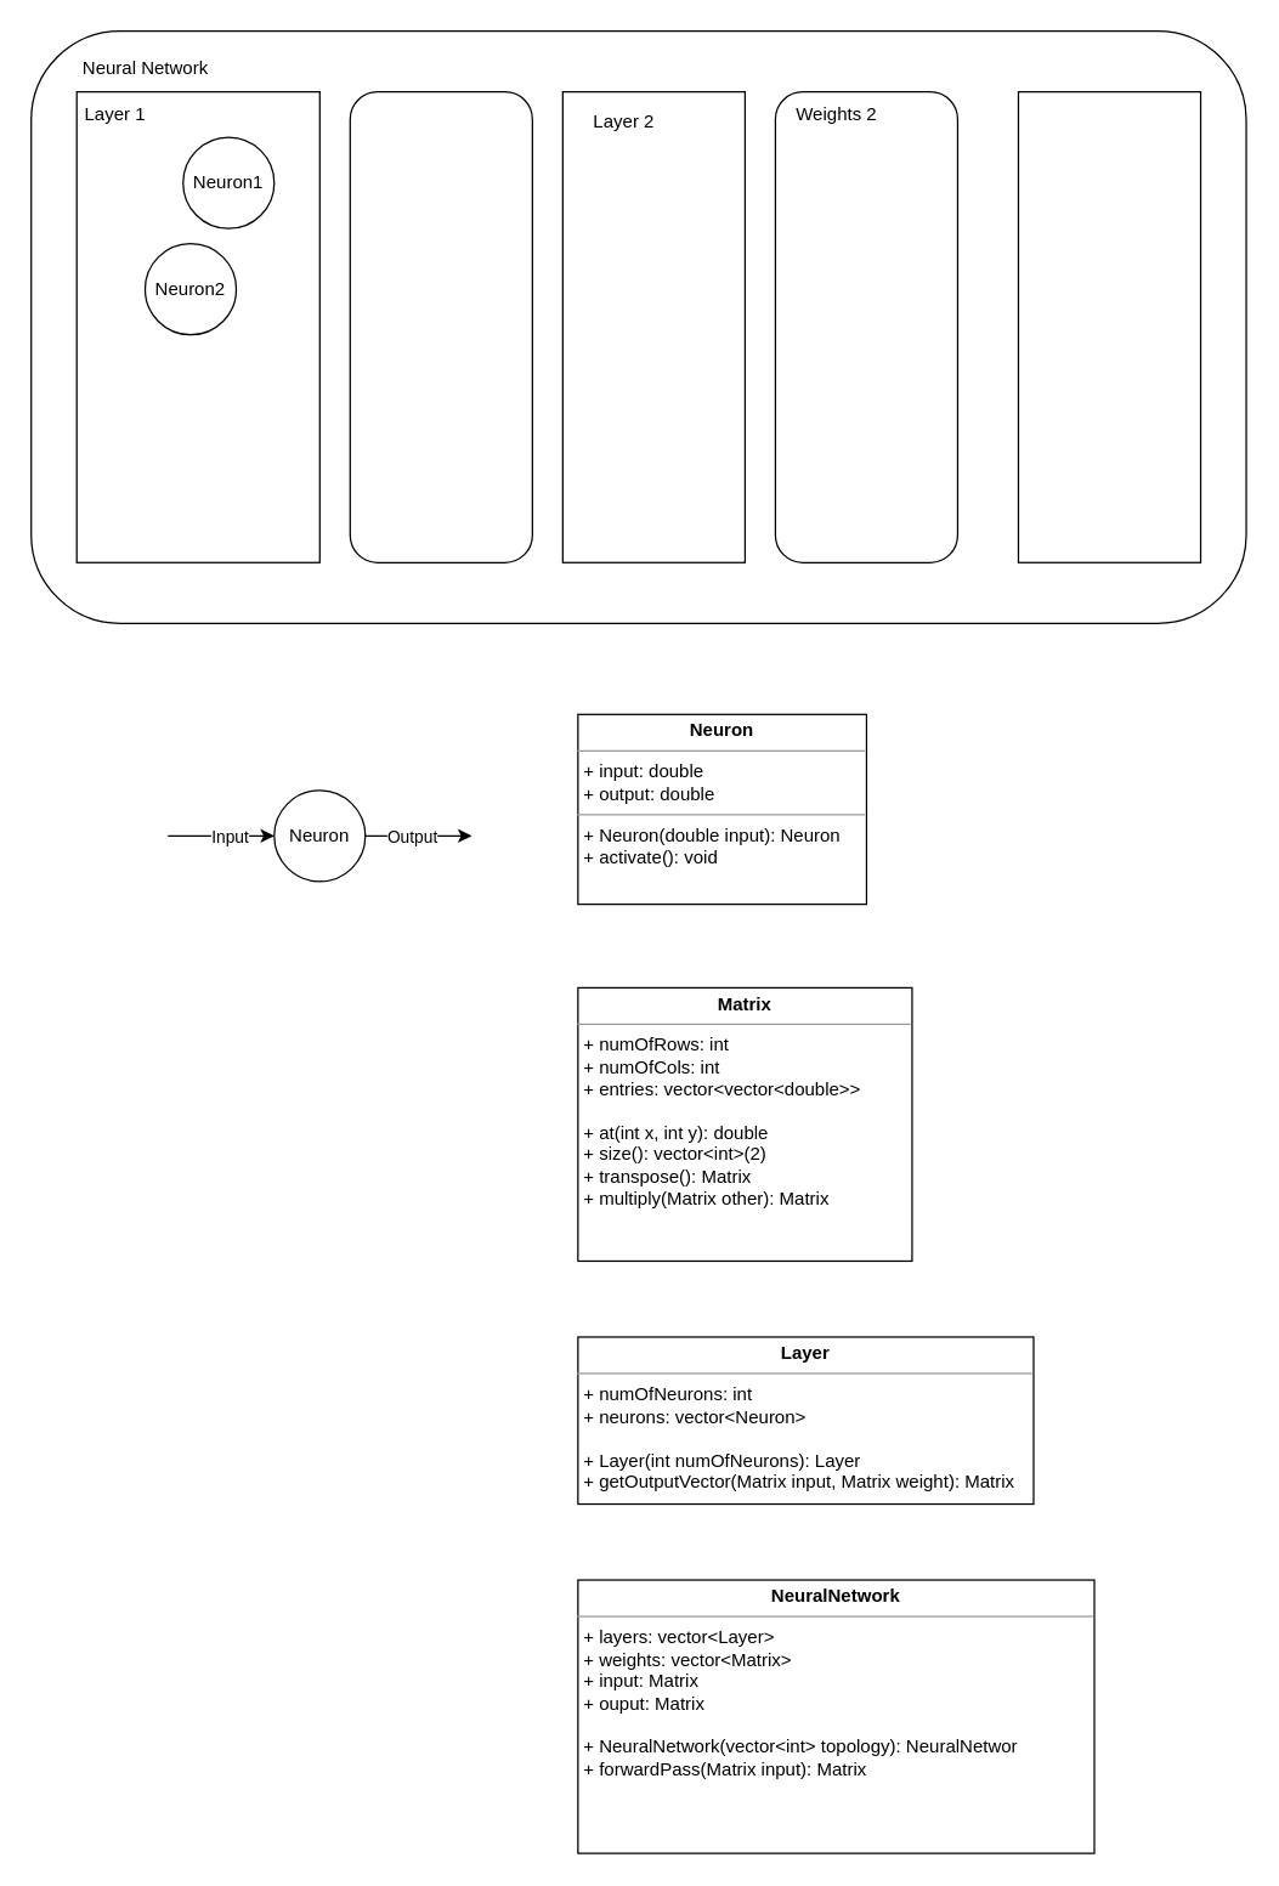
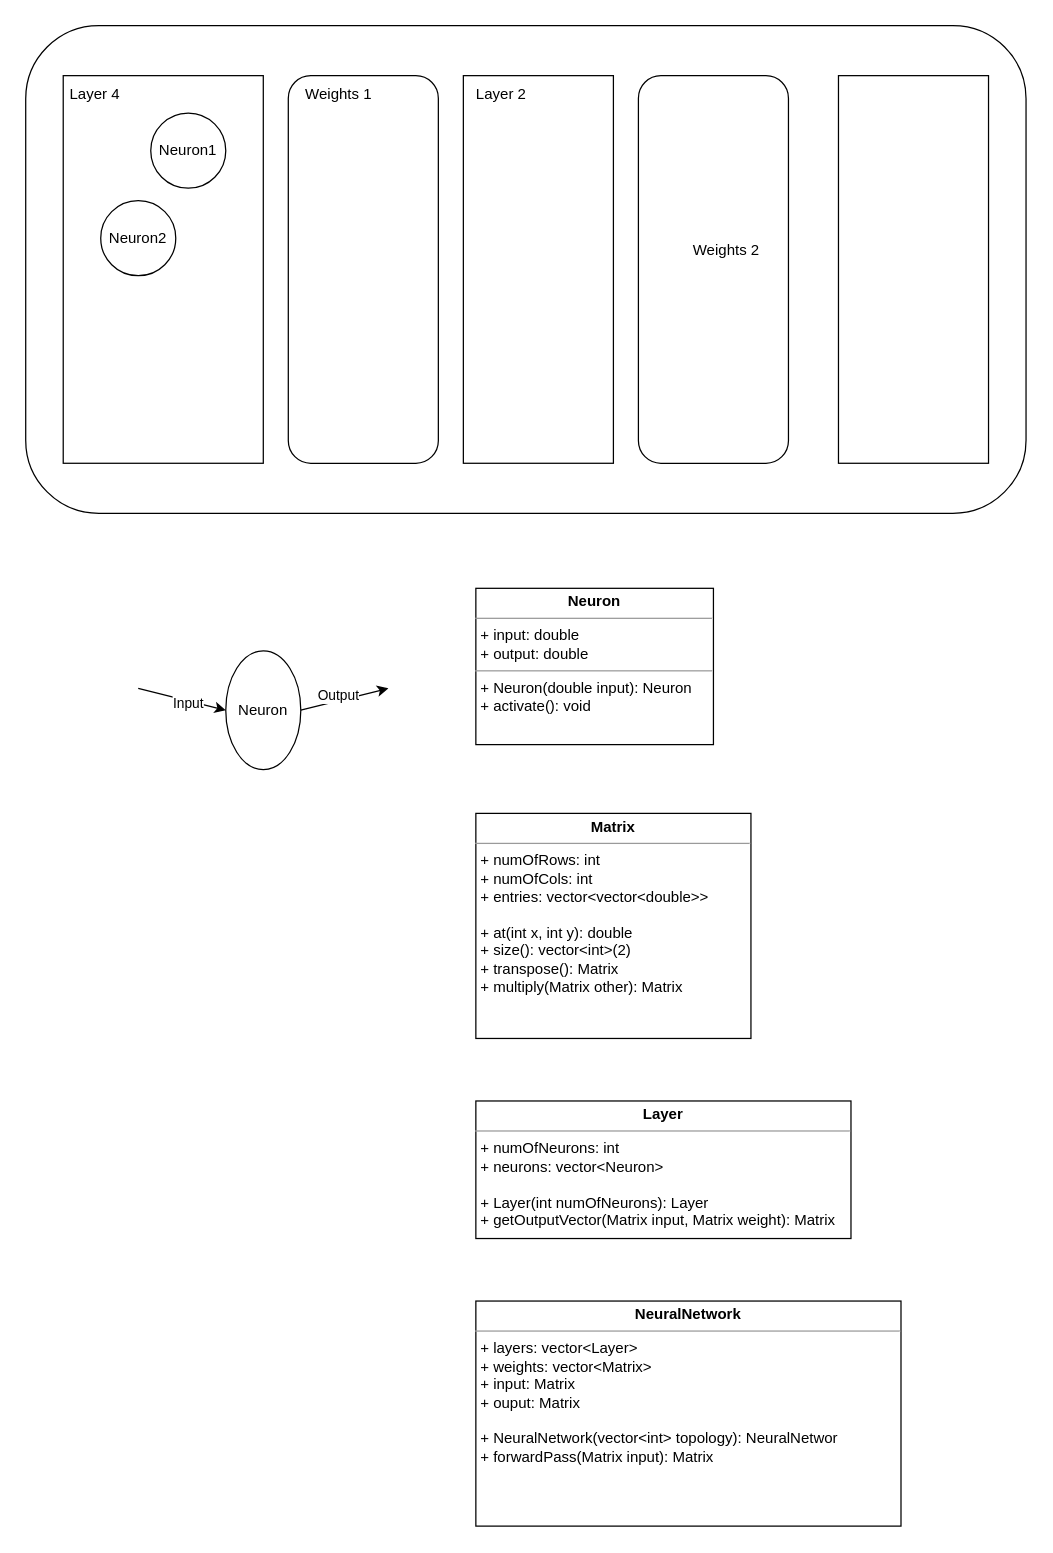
  <mxCell id="0" />
  <mxCell id="1" parent="0" />
  <mxCell id="2" value="" style="rounded=1;whiteSpace=wrap;html=1;" vertex="1" parent="1"><mxGeometry x="20" y="20" width="800" height="390" as="geometry" /></mxCell>
- <mxCell id="3" value="Neural Network" style="text;html=1;align=center;verticalAlign=middle;resizable=0;points=[];autosize=1;strokeColor=none;fillColor=none;" vertex="1" parent="1"><mxGeometry x="40" y="30" width="110" height="30" as="geometry" /></mxCell>
  <mxCell id="4" value="" style="rounded=0;whiteSpace=wrap;html=1;" vertex="1" parent="1"><mxGeometry x="50" y="60" width="160" height="310" as="geometry" /></mxCell>
- <mxCell id="5" value="Layer 1" style="text;html=1;align=center;verticalAlign=middle;resizable=0;points=[];autosize=1;strokeColor=none;fillColor=none;" vertex="1" parent="1"><mxGeometry x="45" y="60" width="60" height="30" as="geometry" /></mxCell>
+ <mxCell id="5" value="Layer 4" style="text;html=1;align=center;verticalAlign=middle;resizable=0;points=[];autosize=1;strokeColor=none;fillColor=none;" vertex="1" parent="1"><mxGeometry x="45" y="60" width="60" height="30" as="geometry" /></mxCell>
  <mxCell id="6" value="Neuron1" style="ellipse;whiteSpace=wrap;html=1;aspect=fixed;" vertex="1" parent="1"><mxGeometry x="120" y="90" width="60" height="60" as="geometry" /></mxCell>
- <mxCell id="7" value="Neuron2" style="ellipse;whiteSpace=wrap;html=1;aspect=fixed;" vertex="1" parent="1"><mxGeometry x="95" y="160" width="60" height="60" as="geometry" /></mxCell>
+ <mxCell id="7" value="Neuron2" style="ellipse;whiteSpace=wrap;html=1;aspect=fixed;" vertex="1" parent="1"><mxGeometry x="80" y="160" width="60" height="60" as="geometry" /></mxCell>
  <mxCell id="8" value="" style="group" vertex="1" connectable="0" parent="1"><mxGeometry x="230" y="60" width="120" height="310" as="geometry" /></mxCell>
  <mxCell id="9" value="" style="rounded=1;whiteSpace=wrap;html=1;" vertex="1" parent="8"><mxGeometry width="120" height="310" as="geometry" /></mxCell>
+ <mxCell id="10" value="Weights 1" style="text;html=1;align=center;verticalAlign=middle;resizable=0;points=[];autosize=1;strokeColor=none;fillColor=none;" vertex="1" parent="8"><mxGeometry width="80" height="30" as="geometry" /></mxCell>
  <mxCell id="11" value="" style="group" vertex="1" connectable="0" parent="1"><mxGeometry x="510" y="60" width="120" height="310" as="geometry" /></mxCell>
  <mxCell id="12" value="" style="rounded=1;whiteSpace=wrap;html=1;" vertex="1" parent="11"><mxGeometry width="120" height="310" as="geometry" /></mxCell>
- <mxCell id="13" value="Weights 2" style="text;html=1;align=center;verticalAlign=middle;resizable=0;points=[];autosize=1;strokeColor=none;fillColor=none;" vertex="1" parent="11"><mxGeometry width="80" height="30" as="geometry" /></mxCell>
+ <mxCell id="13" value="Weights 2" style="text;html=1;align=center;verticalAlign=middle;resizable=0;points=[];autosize=1;strokeColor=none;fillColor=none;" vertex="1" parent="11"><mxGeometry x="30" y="125" width="80" height="30" as="geometry" /></mxCell>
  <mxCell id="14" value="" style="group" vertex="1" connectable="0" parent="1"><mxGeometry x="370" y="60" width="120" height="310" as="geometry" /></mxCell>
  <mxCell id="15" value="" style="rounded=0;whiteSpace=wrap;html=1;" vertex="1" parent="14"><mxGeometry width="120" height="310" as="geometry" /></mxCell>
- <mxCell id="16" value="Layer 2" style="text;html=1;align=center;verticalAlign=middle;resizable=0;points=[];autosize=1;strokeColor=none;fillColor=none;" vertex="1" parent="14"><mxGeometry x="10" y="5" width="60" height="30" as="geometry" /></mxCell>
+ <mxCell id="16" value="Layer 2" style="text;html=1;align=center;verticalAlign=middle;resizable=0;points=[];autosize=1;strokeColor=none;fillColor=none;" vertex="1" parent="14"><mxGeometry width="60" height="30" as="geometry" /></mxCell>
  <mxCell id="17" value="" style="group" vertex="1" connectable="0" parent="1"><mxGeometry x="670" y="60" width="120" height="310" as="geometry" /></mxCell>
  <mxCell id="18" value="" style="rounded=0;whiteSpace=wrap;html=1;" vertex="1" parent="17"><mxGeometry width="120" height="310" as="geometry" /></mxCell>
- <mxCell id="19" value="Neuron" style="ellipse;whiteSpace=wrap;html=1;aspect=fixed;" vertex="1" parent="1"><mxGeometry x="180" y="520" width="60" height="60" as="geometry" /></mxCell>
+ <mxCell id="19" value="Neuron" style="ellipse;whiteSpace=wrap;html=1;aspect=fixed;" vertex="1" parent="1"><mxGeometry x="180" y="520" width="60" height="95" as="geometry" /></mxCell>
  <mxCell id="20" value="" style="endArrow=classic;html=1;entryX=0;entryY=0.5;entryDx=0;entryDy=0;" edge="1" parent="1" target="19"><mxGeometry width="50" height="50" relative="1" as="geometry"><mxPoint x="110" y="550" as="sourcePoint" /><mxPoint x="160" y="540" as="targetPoint" /></mxGeometry></mxCell>
  <mxCell id="21" value="Input" style="edgeLabel;html=1;align=center;verticalAlign=middle;resizable=0;points=[];" vertex="1" connectable="0" parent="20"><mxGeometry x="0.343" y="1" relative="1" as="geometry"><mxPoint x="-7" y="1" as="offset" /></mxGeometry></mxCell>
  <mxCell id="22" value="" style="endArrow=classic;html=1;exitX=1;exitY=0.5;exitDx=0;exitDy=0;" edge="1" parent="1" source="19"><mxGeometry width="50" height="50" relative="1" as="geometry"><mxPoint x="280" y="540" as="sourcePoint" /><mxPoint x="310" y="550" as="targetPoint" /></mxGeometry></mxCell>
  <mxCell id="23" value="Output" style="edgeLabel;html=1;align=center;verticalAlign=middle;resizable=0;points=[];" vertex="1" connectable="0" parent="22"><mxGeometry x="0.343" y="1" relative="1" as="geometry"><mxPoint x="-17" y="1" as="offset" /></mxGeometry></mxCell>
  <mxCell id="24" value="&lt;p style=&quot;margin:0px;margin-top:4px;text-align:center;&quot;&gt;&lt;b&gt;Neuron&lt;/b&gt;&lt;/p&gt;&lt;hr size=&quot;1&quot;&gt;&lt;p style=&quot;margin:0px;margin-left:4px;&quot;&gt;+ input: double&lt;/p&gt;&lt;p style=&quot;margin:0px;margin-left:4px;&quot;&gt;+ output: double&lt;/p&gt;&lt;hr size=&quot;1&quot;&gt;&lt;p style=&quot;margin:0px;margin-left:4px;&quot;&gt;+ Neuron(double input): Neuron&lt;br&gt;+ activate(): void&lt;/p&gt;" style="verticalAlign=top;align=left;overflow=fill;fontSize=12;fontFamily=Helvetica;html=1;" vertex="1" parent="1"><mxGeometry x="380" y="470" width="190" height="125" as="geometry" /></mxCell>
  <mxCell id="25" value="&lt;p style=&quot;margin:0px;margin-top:4px;text-align:center;&quot;&gt;&lt;b&gt;Layer&lt;/b&gt;&lt;/p&gt;&lt;hr size=&quot;1&quot;&gt;&lt;p style=&quot;margin:0px;margin-left:4px;&quot;&gt;+ numOfNeurons: int&lt;br&gt;+ neurons: vector&amp;lt;Neuron&amp;gt;&lt;/p&gt;&lt;p style=&quot;margin:0px;margin-left:4px;&quot;&gt;&lt;br&gt;&lt;/p&gt;&lt;p style=&quot;margin:0px;margin-left:4px;&quot;&gt;+ Layer(int numOfNeurons): Layer&lt;/p&gt;&lt;p style=&quot;margin:0px;margin-left:4px;&quot;&gt;+ getOutputVector(Matrix input, Matrix weight): Matrix&lt;/p&gt;" style="verticalAlign=top;align=left;overflow=fill;fontSize=12;fontFamily=Helvetica;html=1;" vertex="1" parent="1"><mxGeometry x="380" y="880" width="300" height="110" as="geometry" /></mxCell>
  <mxCell id="26" value="&lt;p style=&quot;margin:0px;margin-top:4px;text-align:center;&quot;&gt;&lt;b&gt;Matrix&lt;/b&gt;&lt;/p&gt;&lt;hr size=&quot;1&quot;&gt;&lt;p style=&quot;margin:0px;margin-left:4px;&quot;&gt;+ numOfRows: int&lt;/p&gt;&lt;p style=&quot;margin:0px;margin-left:4px;&quot;&gt;+ numOfCols: int&lt;/p&gt;&lt;p style=&quot;margin:0px;margin-left:4px;&quot;&gt;+ entries: vector&amp;lt;vector&amp;lt;double&amp;gt;&amp;gt;&lt;/p&gt;&lt;p style=&quot;margin:0px;margin-left:4px;&quot;&gt;&lt;br&gt;&lt;/p&gt;&lt;p style=&quot;margin:0px;margin-left:4px;&quot;&gt;+ at(int x, int y): double&lt;/p&gt;&lt;p style=&quot;margin:0px;margin-left:4px;&quot;&gt;+ size(): vector&amp;lt;int&amp;gt;(2)&lt;/p&gt;&lt;p style=&quot;margin:0px;margin-left:4px;&quot;&gt;+ transpose(): Matrix&lt;/p&gt;&lt;p style=&quot;margin:0px;margin-left:4px;&quot;&gt;+ multiply(Matrix other): Matrix&lt;/p&gt;" style="verticalAlign=top;align=left;overflow=fill;fontSize=12;fontFamily=Helvetica;html=1;" vertex="1" parent="1"><mxGeometry x="380" y="650" width="220" height="180" as="geometry" /></mxCell>
  <mxCell id="27" value="&lt;p style=&quot;margin:0px;margin-top:4px;text-align:center;&quot;&gt;&lt;b&gt;NeuralNetwork&lt;/b&gt;&lt;/p&gt;&lt;hr size=&quot;1&quot;&gt;&lt;p style=&quot;margin:0px;margin-left:4px;&quot;&gt;+ layers: vector&amp;lt;Layer&amp;gt;&lt;/p&gt;&lt;p style=&quot;margin:0px;margin-left:4px;&quot;&gt;+ weights: vector&amp;lt;Matrix&amp;gt;&lt;/p&gt;&lt;p style=&quot;margin:0px;margin-left:4px;&quot;&gt;+ input: Matrix&lt;/p&gt;&lt;p style=&quot;margin:0px;margin-left:4px;&quot;&gt;+ ouput: Matrix&lt;/p&gt;&lt;p style=&quot;margin:0px;margin-left:4px;&quot;&gt;&lt;br&gt;&lt;/p&gt;&lt;p style=&quot;margin:0px;margin-left:4px;&quot;&gt;+ NeuralNetwork(vector&amp;lt;int&amp;gt; topology): NeuralNetwor&amp;nbsp;&lt;/p&gt;&lt;p style=&quot;margin:0px;margin-left:4px;&quot;&gt;+ forwardPass(Matrix input): Matrix&lt;br&gt;&lt;/p&gt;" style="verticalAlign=top;align=left;overflow=fill;fontSize=12;fontFamily=Helvetica;html=1;" vertex="1" parent="1"><mxGeometry x="380" y="1040" width="340" height="180" as="geometry" /></mxCell>
